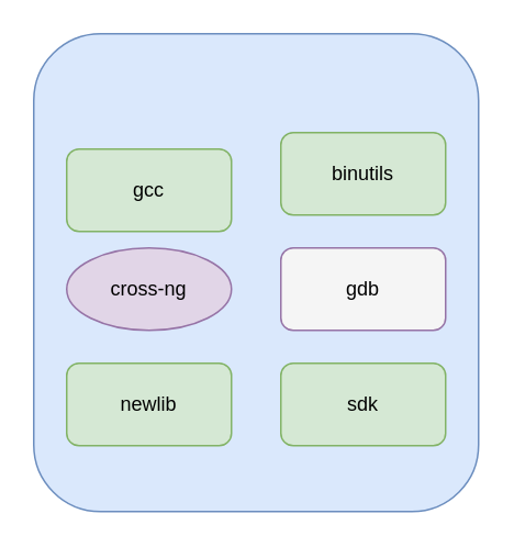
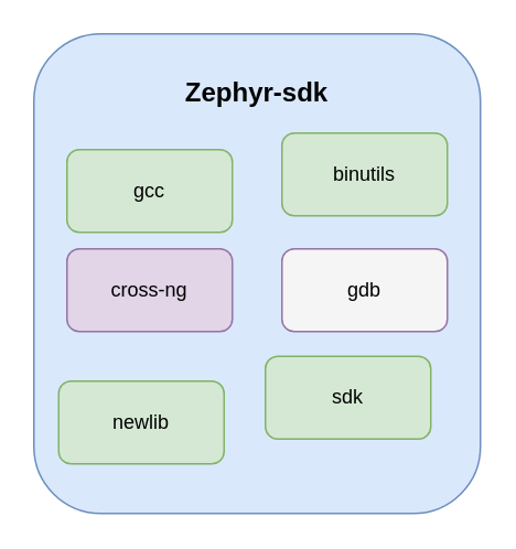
  <mxCell id="0" />
  <mxCell id="1" parent="0" />
  <mxCell id="2" value="" style="rounded=1;whiteSpace=wrap;html=1;fillColor=#dae8fc;strokeColor=#6c8ebf;" vertex="1" parent="1"><mxGeometry x="20" y="20" width="270" height="290" as="geometry" /></mxCell>
  <mxCell id="3" value="gcc" style="rounded=1;whiteSpace=wrap;html=1;fillColor=#d5e8d4;strokeColor=#82b366;" vertex="1" parent="1"><mxGeometry x="40" y="90" width="100" height="50" as="geometry" /></mxCell>
+ <mxCell id="4" value="Zephyr-sdk" style="text;html=1;strokeColor=none;fillColor=none;align=center;verticalAlign=middle;whiteSpace=wrap;rounded=0;fontSize=16;fontStyle=1" vertex="1" parent="1"><mxGeometry x="100" y="40" width="110" height="30" as="geometry" /></mxCell>
  <mxCell id="5" value="binutils" style="rounded=1;whiteSpace=wrap;html=1;fillColor=#d5e8d4;strokeColor=#82b366;" vertex="1" parent="1"><mxGeometry x="170" y="80" width="100" height="50" as="geometry" /></mxCell>
- <mxCell id="6" value="cross-ng" style="ellipse;whiteSpace=wrap;html=1;fillColor=#e1d5e7;strokeColor=#9673a6;" vertex="1" parent="1"><mxGeometry x="40" y="150" width="100" height="50" as="geometry" /></mxCell>
+ <mxCell id="6" value="cross-ng" style="rounded=1;whiteSpace=wrap;html=1;fillColor=#e1d5e7;strokeColor=#9673a6;" vertex="1" parent="1"><mxGeometry x="40" y="150" width="100" height="50" as="geometry" /></mxCell>
  <mxCell id="7" value="gdb" style="rounded=1;whiteSpace=wrap;html=1;fillColor=#f5f5f5;strokeColor=#9673a6;" vertex="1" parent="1"><mxGeometry x="170" y="150" width="100" height="50" as="geometry" /></mxCell>
- <mxCell id="8" value="newlib" style="rounded=1;whiteSpace=wrap;html=1;fillColor=#d5e8d4;strokeColor=#82b366;" vertex="1" parent="1"><mxGeometry x="40" y="220" width="100" height="50" as="geometry" /></mxCell>
- <mxCell id="9" value="sdk" style="rounded=1;whiteSpace=wrap;html=1;fillColor=#d5e8d4;strokeColor=#82b366;" vertex="1" parent="1"><mxGeometry x="170" y="220" width="100" height="50" as="geometry" /></mxCell>
+ <mxCell id="8" value="newlib" style="rounded=1;whiteSpace=wrap;html=1;fillColor=#d5e8d4;strokeColor=#82b366;" vertex="1" parent="1"><mxGeometry x="35" y="230" width="100" height="50" as="geometry" /></mxCell>
+ <mxCell id="9" value="sdk" style="rounded=1;whiteSpace=wrap;html=1;fillColor=#d5e8d4;strokeColor=#82b366;" vertex="1" parent="1"><mxGeometry x="160" y="215" width="100" height="50" as="geometry" /></mxCell>
